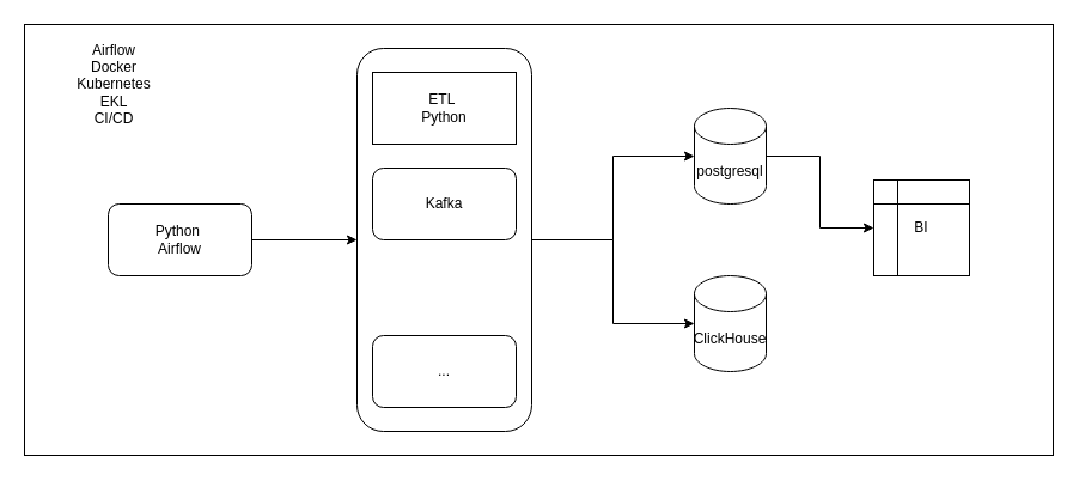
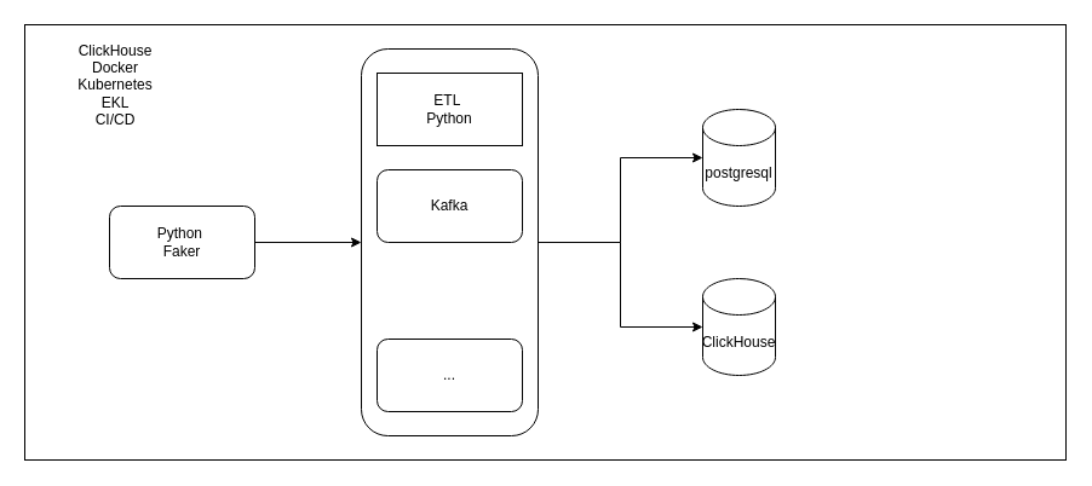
  <mxCell id="0" />
  <mxCell id="1" parent="0" />
  <mxCell id="2" value="" style="rounded=0;whiteSpace=wrap;html=1;" vertex="1" parent="1"><mxGeometry x="20" y="20" width="860" height="360" as="geometry" /></mxCell>
  <mxCell id="3" value="" style="edgeStyle=orthogonalEdgeStyle;rounded=0;orthogonalLoop=1;jettySize=auto;html=1;" edge="1" parent="1" source="4" target="6"><mxGeometry relative="1" as="geometry" /></mxCell>
- <mxCell id="4" value="Python&amp;nbsp;&lt;br&gt;Airflow" style="rounded=1;whiteSpace=wrap;html=1;" vertex="1" parent="1"><mxGeometry x="90" y="170" width="120" height="60" as="geometry" /></mxCell>
+ <mxCell id="4" value="Python&amp;nbsp;&lt;br&gt;Faker" style="rounded=1;whiteSpace=wrap;html=1;" vertex="1" parent="1"><mxGeometry x="90" y="170" width="120" height="60" as="geometry" /></mxCell>
  <mxCell id="5" style="edgeStyle=orthogonalEdgeStyle;rounded=0;orthogonalLoop=1;jettySize=auto;html=1;" edge="1" parent="1" source="6" target="7"><mxGeometry relative="1" as="geometry" /></mxCell>
  <mxCell id="6" value="" style="rounded=1;whiteSpace=wrap;html=1;" vertex="1" parent="1"><mxGeometry x="298" y="40" width="146" height="320" as="geometry" /></mxCell>
  <mxCell id="7" value="ClickHouse" style="shape=cylinder3;whiteSpace=wrap;html=1;boundedLbl=1;backgroundOutline=1;size=15;" vertex="1" parent="1"><mxGeometry x="580" y="230" width="60" height="80" as="geometry" /></mxCell>
- <mxCell id="8" style="edgeStyle=orthogonalEdgeStyle;rounded=0;orthogonalLoop=1;jettySize=auto;html=1;" edge="1" parent="1" source="9" target="15"><mxGeometry relative="1" as="geometry" /></mxCell>
  <mxCell id="9" value="postgresql" style="shape=cylinder3;whiteSpace=wrap;html=1;boundedLbl=1;backgroundOutline=1;size=15;" vertex="1" parent="1"><mxGeometry x="580" y="90" width="60" height="80" as="geometry" /></mxCell>
- <mxCell id="10" value="Airflow&lt;br&gt;Docker&lt;br&gt;Kubernetes&lt;br&gt;EKL&lt;br&gt;CI/CD" style="text;html=1;align=center;verticalAlign=middle;whiteSpace=wrap;rounded=0;" vertex="1" parent="1"><mxGeometry x="50" y="30" width="90" height="80" as="geometry" /></mxCell>
+ <mxCell id="10" value="ClickHouse&lt;br&gt;Docker&lt;br&gt;Kubernetes&lt;br&gt;EKL&lt;br&gt;CI/CD" style="text;html=1;align=center;verticalAlign=middle;whiteSpace=wrap;rounded=0;" vertex="1" parent="1"><mxGeometry x="50" y="30" width="90" height="80" as="geometry" /></mxCell>
  <mxCell id="11" style="edgeStyle=orthogonalEdgeStyle;rounded=0;orthogonalLoop=1;jettySize=auto;html=1;entryX=0;entryY=0.5;entryDx=0;entryDy=0;entryPerimeter=0;" edge="1" parent="1" source="6" target="9"><mxGeometry relative="1" as="geometry" /></mxCell>
  <mxCell id="12" value="ETL&amp;nbsp;&lt;br&gt;Python" style="whiteSpace=wrap;html=1;rounded=0;" vertex="1" parent="1"><mxGeometry x="311" y="60" width="120" height="60" as="geometry" /></mxCell>
  <mxCell id="13" value="Kafka" style="rounded=1;whiteSpace=wrap;html=1;" vertex="1" parent="1"><mxGeometry x="311" y="140" width="120" height="60" as="geometry" /></mxCell>
  <mxCell id="14" value="..." style="rounded=1;whiteSpace=wrap;html=1;" vertex="1" parent="1"><mxGeometry x="311" y="280" width="120" height="60" as="geometry" /></mxCell>
- <mxCell id="15" value="BI" style="shape=internalStorage;whiteSpace=wrap;html=1;backgroundOutline=1;" vertex="1" parent="1"><mxGeometry x="730" y="150" width="80" height="80" as="geometry" /></mxCell>
